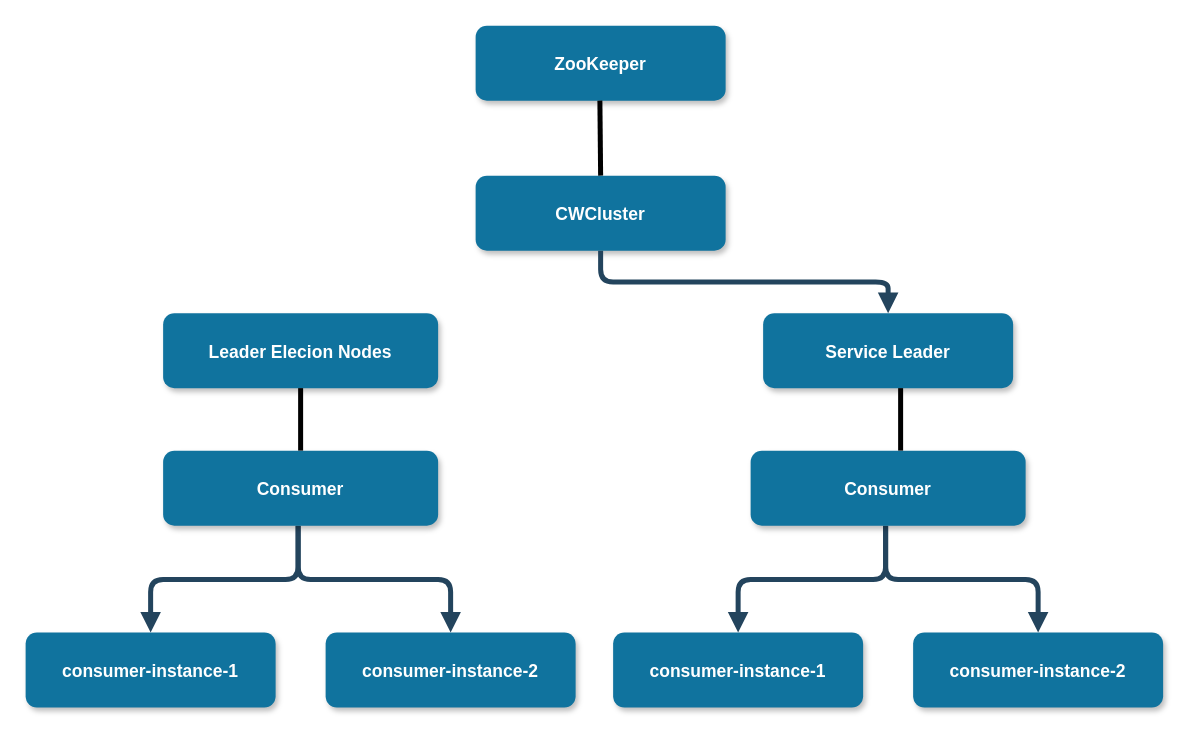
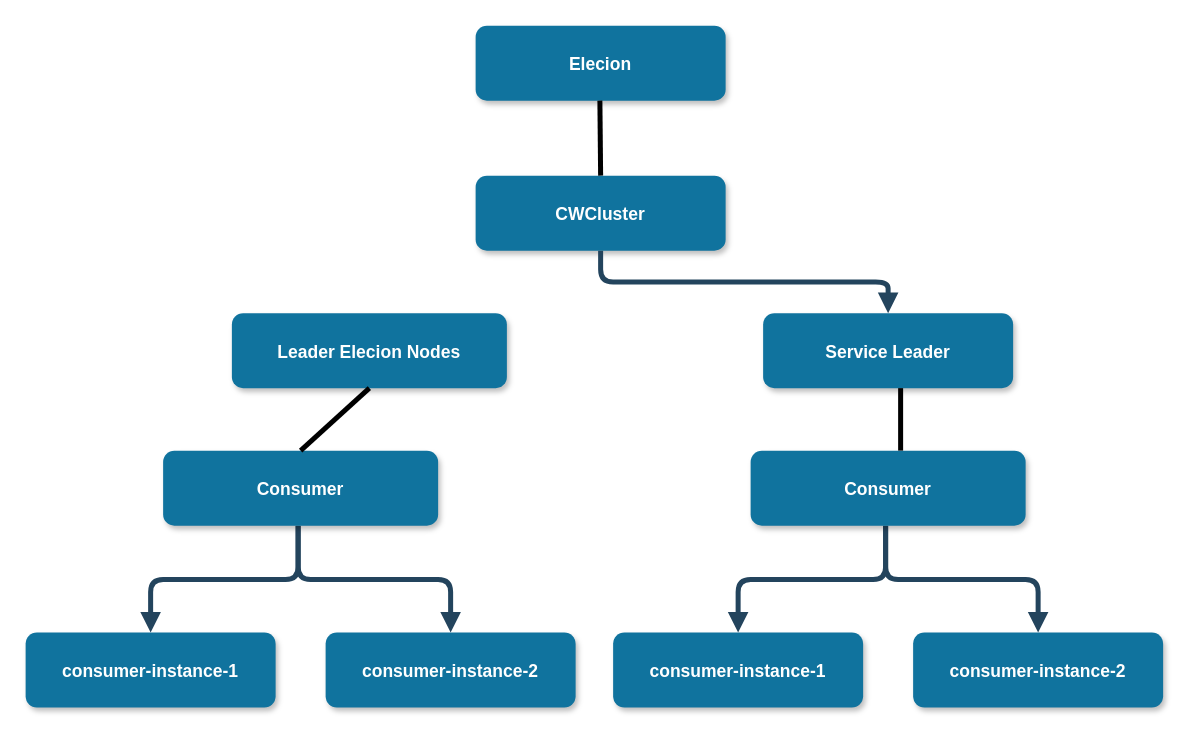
  <mxCell id="0" />
  <mxCell id="1" parent="0" />
  <mxCell id="2" value="CWCluster" style="rounded=1;fillColor=#10739E;strokeColor=none;shadow=1;gradientColor=none;fontStyle=1;fontColor=#FFFFFF;fontSize=14;" parent="1" vertex="1"><mxGeometry x="380" y="140" width="200" height="60" as="geometry" /></mxCell>
- <mxCell id="3" value="Leader Elecion Nodes" style="rounded=1;fillColor=#10739E;strokeColor=none;shadow=1;gradientColor=none;fontStyle=1;fontColor=#FFFFFF;fontSize=14;" parent="1" vertex="1"><mxGeometry x="130" y="250" width="220" height="60" as="geometry" /></mxCell>
+ <mxCell id="3" value="Leader Elecion Nodes" style="rounded=1;fillColor=#10739E;strokeColor=none;shadow=1;gradientColor=none;fontStyle=1;fontColor=#FFFFFF;fontSize=14;" parent="1" vertex="1"><mxGeometry x="185" y="250" width="220" height="60" as="geometry" /></mxCell>
  <mxCell id="4" value="consumer-instance-1" style="rounded=1;fillColor=#10739E;strokeColor=none;shadow=1;gradientColor=none;fontStyle=1;fontColor=#FFFFFF;fontSize=14;" parent="1" vertex="1"><mxGeometry x="490" y="505.5" width="200" height="60" as="geometry" /></mxCell>
  <mxCell id="5" value="consumer-instance-2" style="rounded=1;fillColor=#10739E;strokeColor=none;shadow=1;gradientColor=none;fontStyle=1;fontColor=#FFFFFF;fontSize=14;" parent="1" vertex="1"><mxGeometry x="730" y="505.5" width="200" height="60" as="geometry" /></mxCell>
  <mxCell id="6" value="" style="edgeStyle=elbowEdgeStyle;elbow=vertical;strokeWidth=4;endArrow=block;endFill=1;fontStyle=1;strokeColor=#23445D;" parent="1" target="5" edge="1"><mxGeometry x="490" y="275.5" width="100" height="100" as="geometry"><mxPoint x="708" y="420" as="sourcePoint" /><mxPoint x="310" y="215.5" as="targetPoint" /></mxGeometry></mxCell>
  <mxCell id="7" value="" style="edgeStyle=elbowEdgeStyle;elbow=vertical;strokeWidth=4;endArrow=block;endFill=1;fontStyle=1;strokeColor=#23445D;" parent="1" target="4" edge="1"><mxGeometry x="490" y="275.5" width="100" height="100" as="geometry"><mxPoint x="708" y="420" as="sourcePoint" /><mxPoint x="310" y="215.5" as="targetPoint" /></mxGeometry></mxCell>
  <mxCell id="8" value="Consumer" style="rounded=1;fillColor=#10739E;strokeColor=none;shadow=1;gradientColor=none;fontStyle=1;fontColor=#FFFFFF;fontSize=14;" vertex="1" parent="1"><mxGeometry x="600" y="360" width="220" height="60" as="geometry" /></mxCell>
  <mxCell id="9" value="" style="edgeStyle=elbowEdgeStyle;elbow=vertical;strokeWidth=4;endArrow=block;endFill=1;fontStyle=1;strokeColor=#23445D;entryX=0.5;entryY=0;entryDx=0;entryDy=0;" edge="1" parent="1" target="11"><mxGeometry x="32" y="175.5" width="100" height="100" as="geometry"><mxPoint x="480" y="200" as="sourcePoint" /><mxPoint x="630" y="275" as="targetPoint" /></mxGeometry></mxCell>
- <mxCell id="10" value="ZooKeeper" style="rounded=1;fillColor=#10739E;strokeColor=none;shadow=1;gradientColor=none;fontStyle=1;fontColor=#FFFFFF;fontSize=14;" vertex="1" parent="1"><mxGeometry x="380" y="20" width="200" height="60" as="geometry" /></mxCell>
+ <mxCell id="10" value="Elecion" style="rounded=1;fillColor=#10739E;strokeColor=none;shadow=1;gradientColor=none;fontStyle=1;fontColor=#FFFFFF;fontSize=14;" vertex="1" parent="1"><mxGeometry x="380" y="20" width="200" height="60" as="geometry" /></mxCell>
  <mxCell id="11" value="Service Leader" style="rounded=1;fillColor=#10739E;strokeColor=none;shadow=1;gradientColor=none;fontStyle=1;fontColor=#FFFFFF;fontSize=14;" vertex="1" parent="1"><mxGeometry x="610" y="250" width="200" height="60" as="geometry" /></mxCell>
  <mxCell id="12" value="consumer-instance-1" style="rounded=1;fillColor=#10739E;strokeColor=none;shadow=1;gradientColor=none;fontStyle=1;fontColor=#FFFFFF;fontSize=14;" vertex="1" parent="1"><mxGeometry x="20" y="505.5" width="200" height="60" as="geometry" /></mxCell>
  <mxCell id="13" value="consumer-instance-2" style="rounded=1;fillColor=#10739E;strokeColor=none;shadow=1;gradientColor=none;fontStyle=1;fontColor=#FFFFFF;fontSize=14;" vertex="1" parent="1"><mxGeometry x="260" y="505.5" width="200" height="60" as="geometry" /></mxCell>
  <mxCell id="14" value="" style="edgeStyle=elbowEdgeStyle;elbow=vertical;strokeWidth=4;endArrow=block;endFill=1;fontStyle=1;strokeColor=#23445D;" edge="1" parent="1" target="13"><mxGeometry x="20" y="275.5" width="100" height="100" as="geometry"><mxPoint x="238" y="420" as="sourcePoint" /><mxPoint x="-160" y="215.5" as="targetPoint" /></mxGeometry></mxCell>
  <mxCell id="15" value="" style="edgeStyle=elbowEdgeStyle;elbow=vertical;strokeWidth=4;endArrow=block;endFill=1;fontStyle=1;strokeColor=#23445D;" edge="1" parent="1" target="12"><mxGeometry x="20" y="275.5" width="100" height="100" as="geometry"><mxPoint x="238" y="420" as="sourcePoint" /><mxPoint x="-160" y="215.5" as="targetPoint" /></mxGeometry></mxCell>
  <mxCell id="16" value="Consumer" style="rounded=1;fillColor=#10739E;strokeColor=none;shadow=1;gradientColor=none;fontStyle=1;fontColor=#FFFFFF;fontSize=14;" vertex="1" parent="1"><mxGeometry x="130" y="360" width="220" height="60" as="geometry" /></mxCell>
  <mxCell id="17" value="" style="endArrow=none;html=1;strokeWidth=4;entryX=0.5;entryY=1;entryDx=0;entryDy=0;exitX=0.5;exitY=0;exitDx=0;exitDy=0;" edge="1" parent="1" source="16" target="3"><mxGeometry width="50" height="50" relative="1" as="geometry"><mxPoint x="400" y="370" as="sourcePoint" /><mxPoint x="450" y="320" as="targetPoint" /></mxGeometry></mxCell>
  <mxCell id="18" value="" style="endArrow=none;html=1;strokeWidth=4;entryX=0.5;entryY=1;entryDx=0;entryDy=0;exitX=0.5;exitY=0;exitDx=0;exitDy=0;" edge="1" parent="1"><mxGeometry width="50" height="50" relative="1" as="geometry"><mxPoint x="720" y="360" as="sourcePoint" /><mxPoint x="720" y="310" as="targetPoint" /></mxGeometry></mxCell>
  <mxCell id="19" value="" style="endArrow=none;html=1;strokeWidth=4;entryX=0.5;entryY=1;entryDx=0;entryDy=0;exitX=0.5;exitY=0;exitDx=0;exitDy=0;" edge="1" parent="1" source="2"><mxGeometry width="50" height="50" relative="1" as="geometry"><mxPoint x="479.41" y="130" as="sourcePoint" /><mxPoint x="479.41" y="80" as="targetPoint" /></mxGeometry></mxCell>
